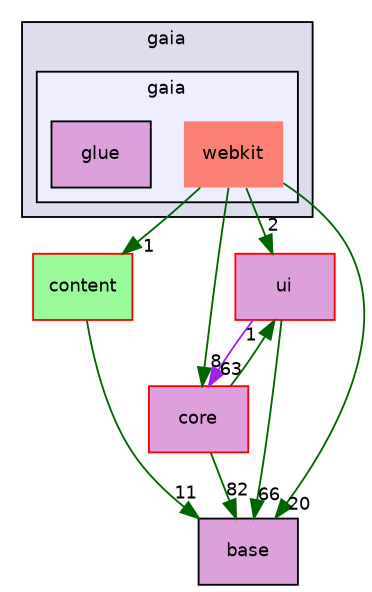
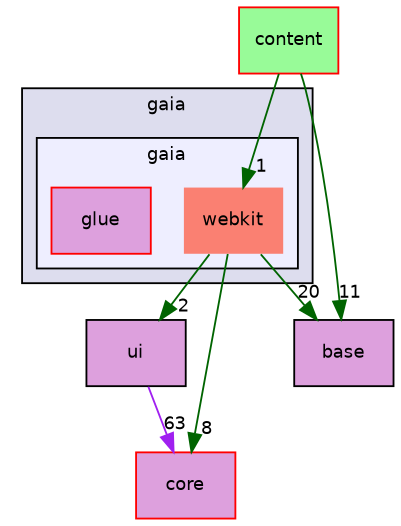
  digraph {
    compound=true
    node [color=red fillcolor=plum fontname=Helvetica fontsize=10 shape=box style=filled]
    edge [color=darkgreen headlabel=1 labeldistance=1.5 labelfontname=Helvetica labelfontsize=10]
    n1 [fillcolor=salmon label=webkit shape=plaintext]
-   n2 [color=black label=glue]
+   n2 [label=glue]
    n3 [fillcolor=palegreen label=content]
-   n4 [label=ui]
+   n4 [color=black label=ui]
    n5 [label=core]
    n6 [label=base color=""]
    subgraph cluster_1 {
      bgcolor="#ddddee"
      fontname=Helvetica
      fontsize=10
      label=gaia
      pencolor=black
      subgraph cluster_2 {
        bgcolor="#eeeeff"
        fontname=Helvetica
        fontsize=10
        label=gaia
        pencolor=black
        n1
        n2
      }
    }
-   n1 -> n3
+   n3 -> n1
    n1 -> n4 [headlabel=2]
    n1 -> n5 [headlabel=8]
    n1 -> n6 [headlabel=20]
    n3 -> n6 [headlabel=11]
    n4 -> n5 [color=purple headlabel=63]
-   n4 -> n6 [headlabel=66]
-   n5 -> n4
-   n5 -> n6 [headlabel=82]
  }
